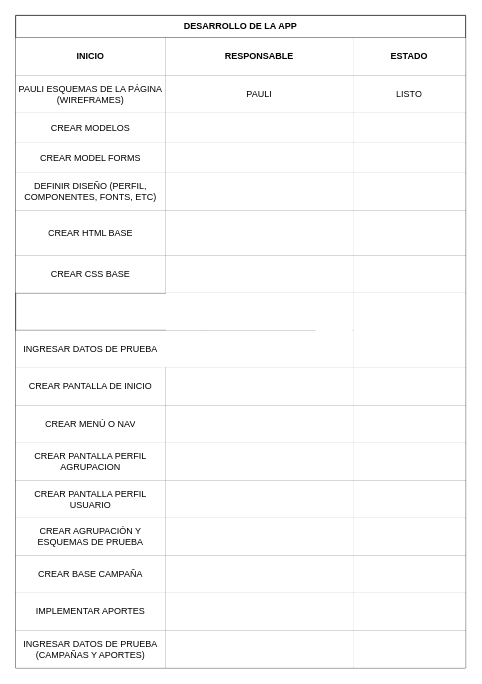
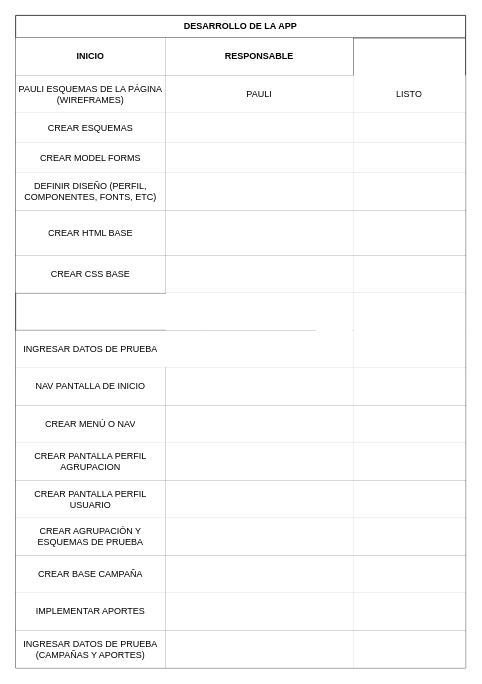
  <mxCell id="0" />
  <mxCell id="1" parent="0" />
  <mxCell id="2" value="DESARROLLO DE LA APP" style="shape=table;html=1;whiteSpace=wrap;startSize=30;container=1;collapsible=0;childLayout=tableLayout;fontStyle=1;align=center;" parent="1" vertex="1"><mxGeometry x="20" y="20" width="600" height="870" as="geometry" /></mxCell>
  <mxCell id="3" style="shape=partialRectangle;html=1;whiteSpace=wrap;collapsible=0;dropTarget=0;pointerEvents=0;fillColor=none;top=0;left=0;bottom=0;right=0;points=[[0,0.5],[1,0.5]];portConstraint=eastwest;" parent="2" vertex="1"><mxGeometry y="30" width="600" height="50" as="geometry" /></mxCell>
  <mxCell id="4" value="INICIO" style="shape=partialRectangle;html=1;whiteSpace=wrap;connectable=0;top=0;left=0;bottom=0;right=0;overflow=hidden;fontStyle=1;labelBackgroundColor=none;" parent="3" vertex="1"><mxGeometry width="200" height="50" as="geometry" /></mxCell>
  <mxCell id="5" value="RESPONSABLE" style="shape=partialRectangle;html=1;whiteSpace=wrap;connectable=0;top=0;left=0;bottom=0;right=0;overflow=hidden;fontStyle=1" parent="3" vertex="1"><mxGeometry x="200" width="250" height="50" as="geometry" /></mxCell>
- <mxCell id="6" value="ESTADO" style="shape=partialRectangle;html=1;whiteSpace=wrap;connectable=0;top=0;left=0;bottom=0;right=0;overflow=hidden;fontStyle=1" parent="3" vertex="1"><mxGeometry x="450" width="150" height="50" as="geometry" /></mxCell>
  <mxCell id="7" value="" style="shape=partialRectangle;html=1;whiteSpace=wrap;collapsible=0;dropTarget=0;pointerEvents=0;fillColor=none;top=0;left=0;bottom=0;right=0;points=[[0,0.5],[1,0.5]];portConstraint=eastwest;" parent="2" vertex="1"><mxGeometry y="80" width="600" height="50" as="geometry" /></mxCell>
  <mxCell id="8" value="PAULI ESQUEMAS DE LA PÁGINA (WIREFRAMES)" style="shape=partialRectangle;html=1;whiteSpace=wrap;connectable=0;top=0;left=0;bottom=0;right=0;overflow=hidden;" parent="7" vertex="1"><mxGeometry width="200" height="50" as="geometry" /></mxCell>
  <mxCell id="9" value="PAULI" style="shape=partialRectangle;html=1;whiteSpace=wrap;connectable=0;top=0;left=0;bottom=0;right=0;overflow=hidden;" parent="7" vertex="1"><mxGeometry x="200" width="250" height="50" as="geometry" /></mxCell>
  <mxCell id="10" value="LISTO" style="shape=partialRectangle;html=1;whiteSpace=wrap;connectable=0;top=0;left=0;bottom=0;right=0;overflow=hidden;" parent="7" vertex="1"><mxGeometry x="450" width="150" height="50" as="geometry" /></mxCell>
  <mxCell id="11" value="" style="shape=partialRectangle;html=1;whiteSpace=wrap;collapsible=0;dropTarget=0;pointerEvents=0;fillColor=none;top=0;left=0;bottom=0;right=0;points=[[0,0.5],[1,0.5]];portConstraint=eastwest;" parent="2" vertex="1"><mxGeometry y="130" width="600" height="40" as="geometry" /></mxCell>
- <mxCell id="12" value="CREAR MODELOS" style="shape=partialRectangle;html=1;whiteSpace=wrap;connectable=0;top=0;left=0;bottom=0;right=0;overflow=hidden;" parent="11" vertex="1"><mxGeometry width="200" height="40" as="geometry" /></mxCell>
+ <mxCell id="12" value="CREAR ESQUEMAS" style="shape=partialRectangle;html=1;whiteSpace=wrap;connectable=0;top=0;left=0;bottom=0;right=0;overflow=hidden;" parent="11" vertex="1"><mxGeometry width="200" height="40" as="geometry" /></mxCell>
  <mxCell id="13" value="" style="shape=partialRectangle;html=1;whiteSpace=wrap;connectable=0;top=0;left=0;bottom=0;right=0;overflow=hidden;" parent="11" vertex="1"><mxGeometry x="200" width="250" height="40" as="geometry" /></mxCell>
  <mxCell id="14" value="" style="shape=partialRectangle;html=1;whiteSpace=wrap;connectable=0;top=0;left=0;bottom=0;right=0;overflow=hidden;" parent="11" vertex="1"><mxGeometry x="450" width="150" height="40" as="geometry" /></mxCell>
  <mxCell id="15" value="" style="shape=partialRectangle;html=1;whiteSpace=wrap;collapsible=0;dropTarget=0;pointerEvents=0;fillColor=none;top=0;left=0;bottom=0;right=0;points=[[0,0.5],[1,0.5]];portConstraint=eastwest;" parent="2" vertex="1"><mxGeometry y="170" width="600" height="40" as="geometry" /></mxCell>
  <mxCell id="16" value="CREAR MODEL FORMS" style="shape=partialRectangle;html=1;whiteSpace=wrap;connectable=0;top=0;left=0;bottom=0;right=0;overflow=hidden;" parent="15" vertex="1"><mxGeometry width="200" height="40" as="geometry" /></mxCell>
  <mxCell id="17" value="" style="shape=partialRectangle;html=1;whiteSpace=wrap;connectable=0;top=0;left=0;bottom=0;right=0;overflow=hidden;" parent="15" vertex="1"><mxGeometry x="200" width="250" height="40" as="geometry" /></mxCell>
  <mxCell id="18" value="" style="shape=partialRectangle;html=1;whiteSpace=wrap;connectable=0;top=0;left=0;bottom=0;right=0;overflow=hidden;" parent="15" vertex="1"><mxGeometry x="450" width="150" height="40" as="geometry" /></mxCell>
  <mxCell id="19" style="shape=partialRectangle;html=1;whiteSpace=wrap;collapsible=0;dropTarget=0;pointerEvents=0;fillColor=none;top=0;left=0;bottom=0;right=0;points=[[0,0.5],[1,0.5]];portConstraint=eastwest;" parent="2" vertex="1"><mxGeometry y="210" width="600" height="50" as="geometry" /></mxCell>
  <mxCell id="20" value="DEFINIR DISEÑO (PERFIL, COMPONENTES, FONTS, ETC)" style="shape=partialRectangle;html=1;whiteSpace=wrap;connectable=0;top=0;left=0;bottom=0;right=0;overflow=hidden;" parent="19" vertex="1"><mxGeometry width="200" height="50" as="geometry" /></mxCell>
  <mxCell id="21" style="shape=partialRectangle;html=1;whiteSpace=wrap;connectable=0;top=0;left=0;bottom=0;right=0;overflow=hidden;" parent="19" vertex="1"><mxGeometry x="200" width="250" height="50" as="geometry" /></mxCell>
  <mxCell id="22" style="shape=partialRectangle;html=1;whiteSpace=wrap;connectable=0;top=0;left=0;bottom=0;right=0;overflow=hidden;" parent="19" vertex="1"><mxGeometry x="450" width="150" height="50" as="geometry" /></mxCell>
  <mxCell id="23" style="shape=partialRectangle;html=1;whiteSpace=wrap;collapsible=0;dropTarget=0;pointerEvents=0;fillColor=none;top=0;left=0;bottom=0;right=0;points=[[0,0.5],[1,0.5]];portConstraint=eastwest;" parent="2" vertex="1"><mxGeometry y="260" width="600" height="60" as="geometry" /></mxCell>
  <mxCell id="24" value="CREAR HTML BASE" style="shape=partialRectangle;html=1;whiteSpace=wrap;connectable=0;top=0;left=0;bottom=0;right=0;overflow=hidden;" parent="23" vertex="1"><mxGeometry width="200" height="60" as="geometry" /></mxCell>
  <mxCell id="25" style="shape=partialRectangle;html=1;whiteSpace=wrap;connectable=0;top=0;left=0;bottom=0;right=0;overflow=hidden;" parent="23" vertex="1"><mxGeometry x="200" width="250" height="60" as="geometry" /></mxCell>
  <mxCell id="26" style="shape=partialRectangle;html=1;whiteSpace=wrap;connectable=0;top=0;left=0;bottom=0;right=0;overflow=hidden;" parent="23" vertex="1"><mxGeometry x="450" width="150" height="60" as="geometry" /></mxCell>
  <mxCell id="27" style="shape=partialRectangle;html=1;whiteSpace=wrap;collapsible=0;dropTarget=0;pointerEvents=0;fillColor=none;top=0;left=0;bottom=0;right=0;points=[[0,0.5],[1,0.5]];portConstraint=eastwest;" parent="2" vertex="1"><mxGeometry y="320" width="600" height="50" as="geometry" /></mxCell>
  <mxCell id="28" value="CREAR CSS BASE" style="shape=partialRectangle;html=1;whiteSpace=wrap;connectable=0;top=0;left=0;bottom=0;right=0;overflow=hidden;" parent="27" vertex="1"><mxGeometry width="200" height="50" as="geometry" /></mxCell>
  <mxCell id="29" style="shape=partialRectangle;html=1;whiteSpace=wrap;connectable=0;top=0;left=0;bottom=0;right=0;overflow=hidden;" parent="27" vertex="1"><mxGeometry x="200" width="250" height="50" as="geometry" /></mxCell>
  <mxCell id="30" style="shape=partialRectangle;html=1;whiteSpace=wrap;connectable=0;top=0;left=0;bottom=0;right=0;overflow=hidden;" parent="27" vertex="1"><mxGeometry x="450" width="150" height="50" as="geometry" /></mxCell>
  <mxCell id="31" style="shape=partialRectangle;html=1;whiteSpace=wrap;collapsible=0;dropTarget=0;pointerEvents=0;fillColor=none;top=0;left=0;bottom=0;right=0;points=[[0,0.5],[1,0.5]];portConstraint=eastwest;" parent="2" vertex="1"><mxGeometry y="370" width="600" height="50" as="geometry" /></mxCell>
  <mxCell id="32" style="shape=partialRectangle;html=1;whiteSpace=wrap;connectable=0;top=0;left=0;bottom=0;right=0;overflow=hidden;" parent="31" vertex="1"><mxGeometry x="200" width="250" height="50" as="geometry" /></mxCell>
  <mxCell id="33" style="shape=partialRectangle;html=1;whiteSpace=wrap;connectable=0;top=0;left=0;bottom=0;right=0;overflow=hidden;" parent="31" vertex="1"><mxGeometry x="450" width="150" height="50" as="geometry" /></mxCell>
  <mxCell id="34" style="shape=partialRectangle;html=1;whiteSpace=wrap;collapsible=0;dropTarget=0;pointerEvents=0;fillColor=none;top=0;left=0;bottom=0;right=0;points=[[0,0.5],[1,0.5]];portConstraint=eastwest;" parent="2" vertex="1"><mxGeometry y="420" width="600" height="50" as="geometry" /></mxCell>
  <mxCell id="35" value="INGRESAR DATOS DE PRUEBA" style="shape=partialRectangle;html=1;whiteSpace=wrap;connectable=0;top=0;left=0;bottom=0;right=0;overflow=hidden;" parent="34" vertex="1"><mxGeometry width="200" height="50" as="geometry" /></mxCell>
  <mxCell id="36" style="shape=partialRectangle;html=1;whiteSpace=wrap;connectable=0;top=0;left=0;bottom=0;right=0;overflow=hidden;" parent="34" vertex="1"><mxGeometry x="200" width="250" height="50" as="geometry" /></mxCell>
  <mxCell id="37" style="shape=partialRectangle;html=1;whiteSpace=wrap;connectable=0;top=0;left=0;bottom=0;right=0;overflow=hidden;" parent="34" vertex="1"><mxGeometry x="450" width="150" height="50" as="geometry" /></mxCell>
  <mxCell id="38" style="shape=partialRectangle;html=1;whiteSpace=wrap;collapsible=0;dropTarget=0;pointerEvents=0;fillColor=none;top=0;left=0;bottom=0;right=0;points=[[0,0.5],[1,0.5]];portConstraint=eastwest;" parent="2" vertex="1"><mxGeometry y="470" width="600" height="50" as="geometry" /></mxCell>
- <mxCell id="39" value="CREAR PANTALLA DE INICIO" style="shape=partialRectangle;html=1;whiteSpace=wrap;connectable=0;top=0;left=0;bottom=0;right=0;overflow=hidden;" parent="38" vertex="1"><mxGeometry width="200" height="50" as="geometry" /></mxCell>
+ <mxCell id="39" value="NAV PANTALLA DE INICIO" style="shape=partialRectangle;html=1;whiteSpace=wrap;connectable=0;top=0;left=0;bottom=0;right=0;overflow=hidden;" parent="38" vertex="1"><mxGeometry width="200" height="50" as="geometry" /></mxCell>
  <mxCell id="40" style="shape=partialRectangle;html=1;whiteSpace=wrap;connectable=0;top=0;left=0;bottom=0;right=0;overflow=hidden;" parent="38" vertex="1"><mxGeometry x="200" width="250" height="50" as="geometry" /></mxCell>
  <mxCell id="41" style="shape=partialRectangle;html=1;whiteSpace=wrap;connectable=0;top=0;left=0;bottom=0;right=0;overflow=hidden;" parent="38" vertex="1"><mxGeometry x="450" width="150" height="50" as="geometry" /></mxCell>
  <mxCell id="42" style="shape=partialRectangle;html=1;whiteSpace=wrap;collapsible=0;dropTarget=0;pointerEvents=0;fillColor=none;top=0;left=0;bottom=0;right=0;points=[[0,0.5],[1,0.5]];portConstraint=eastwest;" parent="2" vertex="1"><mxGeometry y="520" width="600" height="50" as="geometry" /></mxCell>
  <mxCell id="43" value="CREAR MENÚ O NAV" style="shape=partialRectangle;html=1;whiteSpace=wrap;connectable=0;top=0;left=0;bottom=0;right=0;overflow=hidden;" parent="42" vertex="1"><mxGeometry width="200" height="50" as="geometry" /></mxCell>
  <mxCell id="44" style="shape=partialRectangle;html=1;whiteSpace=wrap;connectable=0;top=0;left=0;bottom=0;right=0;overflow=hidden;" parent="42" vertex="1"><mxGeometry x="200" width="250" height="50" as="geometry" /></mxCell>
  <mxCell id="45" style="shape=partialRectangle;html=1;whiteSpace=wrap;connectable=0;top=0;left=0;bottom=0;right=0;overflow=hidden;" parent="42" vertex="1"><mxGeometry x="450" width="150" height="50" as="geometry" /></mxCell>
  <mxCell id="46" style="shape=partialRectangle;html=1;whiteSpace=wrap;collapsible=0;dropTarget=0;pointerEvents=0;fillColor=none;top=0;left=0;bottom=0;right=0;points=[[0,0.5],[1,0.5]];portConstraint=eastwest;" parent="2" vertex="1"><mxGeometry y="570" width="600" height="50" as="geometry" /></mxCell>
  <mxCell id="47" value="CREAR PANTALLA PERFIL AGRUPACION" style="shape=partialRectangle;html=1;whiteSpace=wrap;connectable=0;top=0;left=0;bottom=0;right=0;overflow=hidden;" parent="46" vertex="1"><mxGeometry width="200" height="50" as="geometry" /></mxCell>
  <mxCell id="48" style="shape=partialRectangle;html=1;whiteSpace=wrap;connectable=0;top=0;left=0;bottom=0;right=0;overflow=hidden;" parent="46" vertex="1"><mxGeometry x="200" width="250" height="50" as="geometry" /></mxCell>
  <mxCell id="49" style="shape=partialRectangle;html=1;whiteSpace=wrap;connectable=0;top=0;left=0;bottom=0;right=0;overflow=hidden;" parent="46" vertex="1"><mxGeometry x="450" width="150" height="50" as="geometry" /></mxCell>
  <mxCell id="50" style="shape=partialRectangle;html=1;whiteSpace=wrap;collapsible=0;dropTarget=0;pointerEvents=0;fillColor=none;top=0;left=0;bottom=0;right=0;points=[[0,0.5],[1,0.5]];portConstraint=eastwest;" parent="2" vertex="1"><mxGeometry y="620" width="600" height="50" as="geometry" /></mxCell>
  <mxCell id="51" value="CREAR PANTALLA PERFIL USUARIO" style="shape=partialRectangle;html=1;whiteSpace=wrap;connectable=0;top=0;left=0;bottom=0;right=0;overflow=hidden;" parent="50" vertex="1"><mxGeometry width="200" height="50" as="geometry" /></mxCell>
  <mxCell id="52" style="shape=partialRectangle;html=1;whiteSpace=wrap;connectable=0;top=0;left=0;bottom=0;right=0;overflow=hidden;" parent="50" vertex="1"><mxGeometry x="200" width="250" height="50" as="geometry" /></mxCell>
  <mxCell id="53" style="shape=partialRectangle;html=1;whiteSpace=wrap;connectable=0;top=0;left=0;bottom=0;right=0;overflow=hidden;" parent="50" vertex="1"><mxGeometry x="450" width="150" height="50" as="geometry" /></mxCell>
  <mxCell id="54" style="shape=partialRectangle;html=1;whiteSpace=wrap;collapsible=0;dropTarget=0;pointerEvents=0;fillColor=none;top=0;left=0;bottom=0;right=0;points=[[0,0.5],[1,0.5]];portConstraint=eastwest;" parent="2" vertex="1"><mxGeometry y="670" width="600" height="50" as="geometry" /></mxCell>
  <mxCell id="55" value="CREAR AGRUPACIÓN Y ESQUEMAS DE PRUEBA" style="shape=partialRectangle;html=1;whiteSpace=wrap;connectable=0;top=0;left=0;bottom=0;right=0;overflow=hidden;" parent="54" vertex="1"><mxGeometry width="200" height="50" as="geometry" /></mxCell>
  <mxCell id="56" style="shape=partialRectangle;html=1;whiteSpace=wrap;connectable=0;top=0;left=0;bottom=0;right=0;overflow=hidden;" parent="54" vertex="1"><mxGeometry x="200" width="250" height="50" as="geometry" /></mxCell>
  <mxCell id="57" style="shape=partialRectangle;html=1;whiteSpace=wrap;connectable=0;top=0;left=0;bottom=0;right=0;overflow=hidden;" parent="54" vertex="1"><mxGeometry x="450" width="150" height="50" as="geometry" /></mxCell>
  <mxCell id="58" style="shape=partialRectangle;html=1;whiteSpace=wrap;collapsible=0;dropTarget=0;pointerEvents=0;fillColor=none;top=0;left=0;bottom=0;right=0;points=[[0,0.5],[1,0.5]];portConstraint=eastwest;" parent="2" vertex="1"><mxGeometry y="720" width="600" height="50" as="geometry" /></mxCell>
  <mxCell id="59" value="CREAR BASE CAMPAÑA" style="shape=partialRectangle;html=1;whiteSpace=wrap;connectable=0;top=0;left=0;bottom=0;right=0;overflow=hidden;" parent="58" vertex="1"><mxGeometry width="200" height="50" as="geometry" /></mxCell>
  <mxCell id="60" style="shape=partialRectangle;html=1;whiteSpace=wrap;connectable=0;top=0;left=0;bottom=0;right=0;overflow=hidden;" parent="58" vertex="1"><mxGeometry x="200" width="250" height="50" as="geometry" /></mxCell>
  <mxCell id="61" style="shape=partialRectangle;html=1;whiteSpace=wrap;connectable=0;top=0;left=0;bottom=0;right=0;overflow=hidden;" parent="58" vertex="1"><mxGeometry x="450" width="150" height="50" as="geometry" /></mxCell>
  <mxCell id="62" style="shape=partialRectangle;html=1;whiteSpace=wrap;collapsible=0;dropTarget=0;pointerEvents=0;fillColor=none;top=0;left=0;bottom=0;right=0;points=[[0,0.5],[1,0.5]];portConstraint=eastwest;" parent="2" vertex="1"><mxGeometry y="770" width="600" height="50" as="geometry" /></mxCell>
  <mxCell id="63" value="IMPLEMENTAR APORTES" style="shape=partialRectangle;html=1;whiteSpace=wrap;connectable=0;top=0;left=0;bottom=0;right=0;overflow=hidden;" parent="62" vertex="1"><mxGeometry width="200" height="50" as="geometry" /></mxCell>
  <mxCell id="64" style="shape=partialRectangle;html=1;whiteSpace=wrap;connectable=0;top=0;left=0;bottom=0;right=0;overflow=hidden;" parent="62" vertex="1"><mxGeometry x="200" width="250" height="50" as="geometry" /></mxCell>
  <mxCell id="65" style="shape=partialRectangle;html=1;whiteSpace=wrap;connectable=0;top=0;left=0;bottom=0;right=0;overflow=hidden;" parent="62" vertex="1"><mxGeometry x="450" width="150" height="50" as="geometry" /></mxCell>
  <mxCell id="66" style="shape=partialRectangle;html=1;whiteSpace=wrap;collapsible=0;dropTarget=0;pointerEvents=0;fillColor=none;top=0;left=0;bottom=0;right=0;points=[[0,0.5],[1,0.5]];portConstraint=eastwest;" parent="2" vertex="1"><mxGeometry y="820" width="600" height="50" as="geometry" /></mxCell>
  <mxCell id="67" value="INGRESAR DATOS DE PRUEBA (CAMPAÑAS Y APORTES)" style="shape=partialRectangle;html=1;whiteSpace=wrap;connectable=0;top=0;left=0;bottom=0;right=0;overflow=hidden;" parent="66" vertex="1"><mxGeometry width="200" height="50" as="geometry" /></mxCell>
  <mxCell id="68" style="shape=partialRectangle;html=1;whiteSpace=wrap;connectable=0;top=0;left=0;bottom=0;right=0;overflow=hidden;" parent="66" vertex="1"><mxGeometry x="200" width="250" height="50" as="geometry" /></mxCell>
  <mxCell id="69" style="shape=partialRectangle;html=1;whiteSpace=wrap;connectable=0;top=0;left=0;bottom=0;right=0;overflow=hidden;" parent="66" vertex="1"><mxGeometry x="450" width="150" height="50" as="geometry" /></mxCell>
